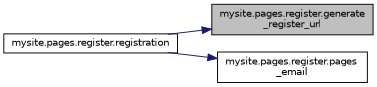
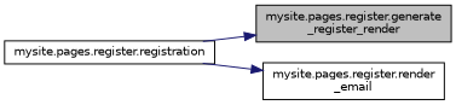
  digraph {
    rankdir=RL
    node [color=black fillcolor=white fontname=Helvetica fontsize=10 shape=record style=filled]
    edge [color=midnightblue dir=back fontname=Helvetica fontsize=10 labelfontname=Helvetica labelfontsize=10 style=solid]
-   n1 [fillcolor=grey75 fontcolor=black height=0.2 label="mysite.pages.register.generate\l_register_url" width=0.4]
+   n1 [fillcolor=grey75 fontcolor=black height=0.2 label="mysite.pages.register.generate\l_register_render" width=0.4]
    n2 [height=0.2 label="mysite.pages.register.registration" width=0.4]
-   n3 [height=0.2 label="mysite.pages.register.pages\l_email" width=0.4]
+   n3 [height=0.2 label="mysite.pages.register.render\l_email" width=0.4]
    n1 -> n2
    n3 -> n2
  }
